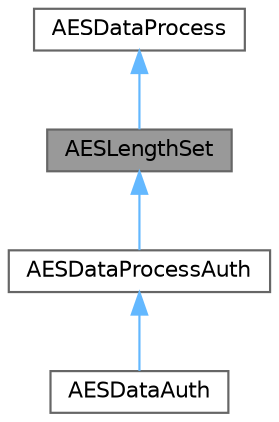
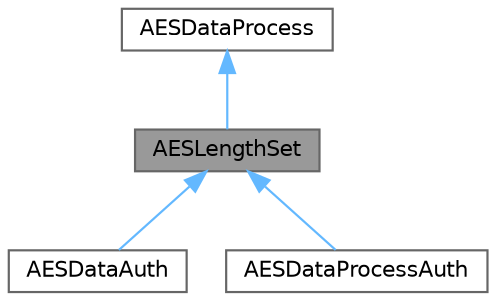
  digraph {
    rankdir=TB
    node [color=grey40 fillcolor=white fontname=Helvetica fontsize=10 shape=box style=filled]
    edge [color=steelblue1 dir=back fontname=Helvetica fontsize=10 labelfontname=Helvetica labelfontsize=10 style=solid]
    n1 [color=gray40 fillcolor=grey60 fontcolor=black height=0.2 label=AESLengthSet width=0.4]
    n2 [height=0.2 label=AESDataAuth width=0.4]
    n3 [height=0.2 label=AESDataProcessAuth width=0.4]
    n4 [height=0.2 label=AESDataProcess width=0.4]
-   n3 -> n2
+   n1 -> n2
    n1 -> n3
    n4 -> n1
  }
